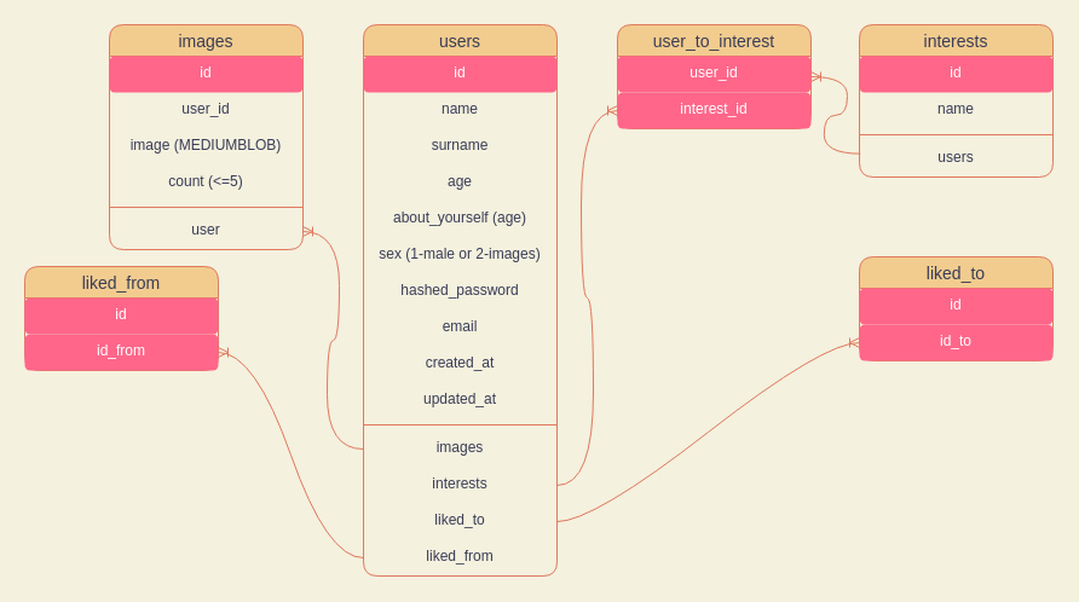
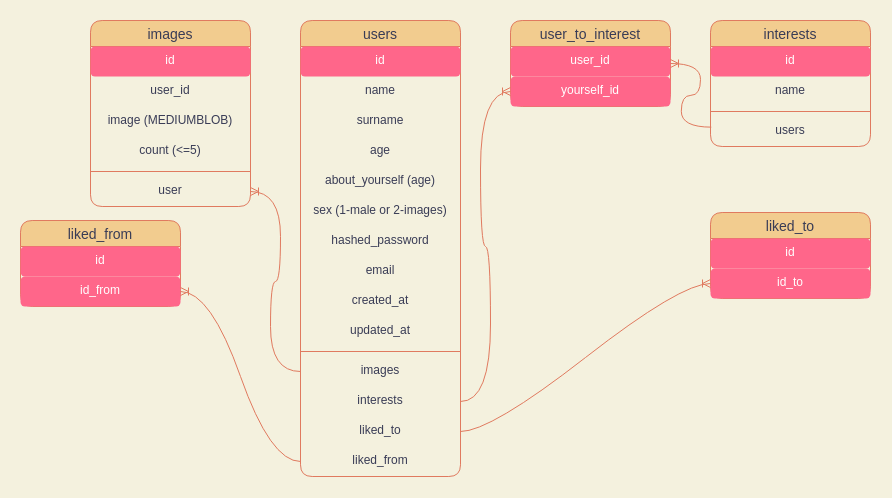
  <mxCell id="0" />
  <mxCell id="1" parent="0" />
  <mxCell id="2" value="users" style="swimlane;fontStyle=0;childLayout=stackLayout;horizontal=1;startSize=26;horizontalStack=0;resizeParent=1;resizeParentMax=0;resizeLast=0;collapsible=1;marginBottom=0;align=center;fontSize=14;fillColor=#F2CC8F;strokeColor=#E07A5F;fontColor=#393C56;rounded=1;" parent="1" vertex="1"><mxGeometry x="300" y="20" width="160" height="456" as="geometry" /></mxCell>
  <mxCell id="3" value="id" style="text;spacingLeft=4;spacingRight=4;overflow=hidden;rotatable=0;points=[[0,0.5],[1,0.5]];portConstraint=eastwest;fontSize=12;align=center;fillColor=#FF668A;strokeColor=none;fontColor=#ffffff;rounded=1;" parent="2" vertex="1"><mxGeometry y="26" width="160" height="30" as="geometry" /></mxCell>
  <mxCell id="4" value="name" style="text;strokeColor=none;fillColor=none;spacingLeft=4;spacingRight=4;overflow=hidden;rotatable=0;points=[[0,0.5],[1,0.5]];portConstraint=eastwest;fontSize=12;align=center;fontColor=#393C56;rounded=1;" parent="2" vertex="1"><mxGeometry y="56" width="160" height="30" as="geometry" /></mxCell>
  <mxCell id="5" value="surname" style="text;spacingLeft=4;spacingRight=4;overflow=hidden;rotatable=0;points=[[0,0.5],[1,0.5]];portConstraint=eastwest;fontSize=12;align=center;fontColor=#393C56;rounded=1;" parent="2" vertex="1"><mxGeometry y="86" width="160" height="30" as="geometry" /></mxCell>
  <mxCell id="6" value="age" style="text;spacingLeft=4;spacingRight=4;overflow=hidden;rotatable=0;points=[[0,0.5],[1,0.5]];portConstraint=eastwest;fontSize=12;align=center;fontColor=#393C56;rounded=1;" parent="2" vertex="1"><mxGeometry y="116" width="160" height="30" as="geometry" /></mxCell>
  <mxCell id="7" value="about_yourself (age)" style="text;spacingLeft=4;spacingRight=4;overflow=hidden;rotatable=0;points=[[0,0.5],[1,0.5]];portConstraint=eastwest;fontSize=12;align=center;fontColor=#393C56;rounded=1;" parent="2" vertex="1"><mxGeometry y="146" width="160" height="30" as="geometry" /></mxCell>
  <mxCell id="8" value="sex (1-male or 2-images)" style="text;spacingLeft=4;spacingRight=4;overflow=hidden;rotatable=0;points=[[0,0.5],[1,0.5]];portConstraint=eastwest;fontSize=12;align=center;fontColor=#393C56;rounded=1;" parent="2" vertex="1"><mxGeometry y="176" width="160" height="30" as="geometry" /></mxCell>
  <mxCell id="9" value="hashed_password" style="text;spacingLeft=4;spacingRight=4;overflow=hidden;rotatable=0;points=[[0,0.5],[1,0.5]];portConstraint=eastwest;fontSize=12;align=center;fontColor=#393C56;rounded=1;" parent="2" vertex="1"><mxGeometry y="206" width="160" height="30" as="geometry" /></mxCell>
  <mxCell id="10" value="email" style="text;spacingLeft=4;spacingRight=4;overflow=hidden;rotatable=0;points=[[0,0.5],[1,0.5]];portConstraint=eastwest;fontSize=12;align=center;fillColor=none;strokeColor=none;fontColor=#393C56;rounded=1;" parent="2" vertex="1"><mxGeometry y="236" width="160" height="30" as="geometry" /></mxCell>
  <mxCell id="11" value="created_at" style="text;spacingLeft=4;spacingRight=4;overflow=hidden;rotatable=0;points=[[0,0.5],[1,0.5]];portConstraint=eastwest;fontSize=12;align=center;fontColor=#393C56;rounded=1;" parent="2" vertex="1"><mxGeometry y="266" width="160" height="30" as="geometry" /></mxCell>
  <mxCell id="12" value="updated_at" style="text;spacingLeft=4;spacingRight=4;overflow=hidden;rotatable=0;points=[[0,0.5],[1,0.5]];portConstraint=eastwest;fontSize=12;align=center;fontColor=#393C56;rounded=1;" parent="2" vertex="1"><mxGeometry y="296" width="160" height="30" as="geometry" /></mxCell>
  <mxCell id="13" value="" style="line;strokeWidth=1;rotatable=0;dashed=0;labelPosition=right;align=left;verticalAlign=middle;spacingTop=0;spacingLeft=6;points=[];portConstraint=eastwest;labelBackgroundColor=#F4F1DE;fillColor=#F2CC8F;strokeColor=#E07A5F;fontColor=#393C56;rounded=1;" parent="2" vertex="1"><mxGeometry y="326" width="160" height="10" as="geometry" /></mxCell>
  <mxCell id="14" value="images" style="text;spacingLeft=4;spacingRight=4;overflow=hidden;rotatable=0;points=[[0,0.5],[1,0.5]];portConstraint=eastwest;fontSize=12;align=center;fontColor=#393C56;rounded=1;" parent="2" vertex="1"><mxGeometry y="336" width="160" height="30" as="geometry" /></mxCell>
  <mxCell id="15" value="interests" style="text;spacingLeft=4;spacingRight=4;overflow=hidden;rotatable=0;points=[[0,0.5],[1,0.5]];portConstraint=eastwest;fontSize=12;align=center;fontColor=#393C56;rounded=1;" parent="2" vertex="1"><mxGeometry y="366" width="160" height="30" as="geometry" /></mxCell>
  <mxCell id="16" value="liked_to" style="text;spacingLeft=4;spacingRight=4;overflow=hidden;rotatable=0;points=[[0,0.5],[1,0.5]];portConstraint=eastwest;fontSize=12;align=center;fontColor=#393C56;rounded=1;" parent="2" vertex="1"><mxGeometry y="396" width="160" height="30" as="geometry" /></mxCell>
  <mxCell id="17" value="liked_from" style="text;spacingLeft=4;spacingRight=4;overflow=hidden;rotatable=0;points=[[0,0.5],[1,0.5]];portConstraint=eastwest;fontSize=12;align=center;fontColor=#393C56;rounded=1;" parent="2" vertex="1"><mxGeometry y="426" width="160" height="30" as="geometry" /></mxCell>
  <mxCell id="18" value="interests" style="swimlane;fontStyle=0;childLayout=stackLayout;horizontal=1;startSize=26;horizontalStack=0;resizeParent=1;resizeParentMax=0;resizeLast=0;collapsible=1;marginBottom=0;align=center;fontSize=14;fillColor=#F2CC8F;strokeColor=#E07A5F;fontColor=#393C56;rounded=1;" parent="1" vertex="1"><mxGeometry x="710" y="20" width="160" height="126" as="geometry" /></mxCell>
  <mxCell id="19" value="id" style="text;spacingLeft=4;spacingRight=4;overflow=hidden;rotatable=0;points=[[0,0.5],[1,0.5]];portConstraint=eastwest;fontSize=12;align=center;fillColor=#FF668A;strokeColor=none;fontColor=#ffffff;rounded=1;" vertex="1" parent="18"><mxGeometry y="26" width="160" height="30" as="geometry" /></mxCell>
  <mxCell id="20" value="name" style="text;strokeColor=none;fillColor=none;spacingLeft=4;spacingRight=4;overflow=hidden;rotatable=0;points=[[0,0.5],[1,0.5]];portConstraint=eastwest;fontSize=12;align=center;fontColor=#393C56;rounded=1;" parent="18" vertex="1"><mxGeometry y="56" width="160" height="30" as="geometry" /></mxCell>
  <mxCell id="21" value="" style="line;strokeWidth=1;rotatable=0;dashed=0;labelPosition=right;align=left;verticalAlign=middle;spacingTop=0;spacingLeft=6;points=[];portConstraint=eastwest;labelBackgroundColor=#F4F1DE;fillColor=#F2CC8F;strokeColor=#E07A5F;fontColor=#393C56;rounded=1;" parent="18" vertex="1"><mxGeometry y="86" width="160" height="10" as="geometry" /></mxCell>
  <mxCell id="22" value="users" style="text;strokeColor=none;fillColor=none;spacingLeft=4;spacingRight=4;overflow=hidden;rotatable=0;points=[[0,0.5],[1,0.5]];portConstraint=eastwest;fontSize=12;align=center;fontColor=#393C56;rounded=1;" parent="18" vertex="1"><mxGeometry y="96" width="160" height="30" as="geometry" /></mxCell>
  <mxCell id="23" value="user_to_interest" style="swimlane;fontStyle=0;childLayout=stackLayout;horizontal=1;startSize=26;horizontalStack=0;resizeParent=1;resizeParentMax=0;resizeLast=0;collapsible=1;marginBottom=0;align=center;fontSize=14;fillColor=#F2CC8F;strokeColor=#E07A5F;fontColor=#393C56;rounded=1;" parent="1" vertex="1"><mxGeometry x="510" y="20" width="160" height="86" as="geometry" /></mxCell>
  <mxCell id="24" value="user_id" style="text;spacingLeft=4;spacingRight=4;overflow=hidden;rotatable=0;points=[[0,0.5],[1,0.5]];portConstraint=eastwest;fontSize=12;align=center;fillColor=#FF668A;strokeColor=none;fontColor=#ffffff;rounded=1;" vertex="1" parent="23"><mxGeometry y="26" width="160" height="30" as="geometry" /></mxCell>
- <mxCell id="25" value="interest_id" style="text;spacingLeft=4;spacingRight=4;overflow=hidden;rotatable=0;points=[[0,0.5],[1,0.5]];portConstraint=eastwest;fontSize=12;align=center;fillColor=#FF668A;strokeColor=none;fontColor=#ffffff;rounded=1;" vertex="1" parent="23"><mxGeometry y="56" width="160" height="30" as="geometry" /></mxCell>
+ <mxCell id="25" value="yourself_id" style="text;spacingLeft=4;spacingRight=4;overflow=hidden;rotatable=0;points=[[0,0.5],[1,0.5]];portConstraint=eastwest;fontSize=12;align=center;fillColor=#FF668A;strokeColor=none;fontColor=#ffffff;rounded=1;" vertex="1" parent="23"><mxGeometry y="56" width="160" height="30" as="geometry" /></mxCell>
  <mxCell id="26" value="" style="edgeStyle=entityRelationEdgeStyle;fontSize=12;html=1;endArrow=ERoneToMany;exitX=0.005;exitY=0.355;exitDx=0;exitDy=0;exitPerimeter=0;entryX=1;entryY=0.5;entryDx=0;entryDy=0;labelBackgroundColor=#F4F1DE;strokeColor=#E07A5F;fontColor=#393C56;curved=1;" parent="1" source="22" target="23" edge="1"><mxGeometry width="100" height="100" relative="1" as="geometry"><mxPoint x="670" y="310" as="sourcePoint" /><mxPoint x="670" y="121" as="targetPoint" /></mxGeometry></mxCell>
  <mxCell id="27" value="" style="edgeStyle=entityRelationEdgeStyle;fontSize=12;html=1;endArrow=ERoneToMany;exitX=1;exitY=0.5;exitDx=0;exitDy=0;labelBackgroundColor=#F4F1DE;strokeColor=#E07A5F;fontColor=#393C56;curved=1;" parent="1" source="15" target="25" edge="1"><mxGeometry width="100" height="100" relative="1" as="geometry"><mxPoint x="939.52" y="66.98" as="sourcePoint" /><mxPoint x="510" y="121" as="targetPoint" /></mxGeometry></mxCell>
  <mxCell id="28" value="images" style="swimlane;fontStyle=0;childLayout=stackLayout;horizontal=1;startSize=26;horizontalStack=0;resizeParent=1;resizeParentMax=0;resizeLast=0;collapsible=1;marginBottom=0;align=center;fontSize=14;fillColor=#F2CC8F;strokeColor=#E07A5F;fontColor=#393C56;rounded=1;" parent="1" vertex="1"><mxGeometry x="90" y="20" width="160" height="186" as="geometry" /></mxCell>
  <mxCell id="29" value="id" style="text;spacingLeft=4;spacingRight=4;overflow=hidden;rotatable=0;points=[[0,0.5],[1,0.5]];portConstraint=eastwest;fontSize=12;align=center;fillColor=#FF668A;strokeColor=none;fontColor=#ffffff;rounded=1;" vertex="1" parent="28"><mxGeometry y="26" width="160" height="30" as="geometry" /></mxCell>
  <mxCell id="30" value="user_id" style="text;strokeColor=none;fillColor=none;spacingLeft=4;spacingRight=4;overflow=hidden;rotatable=0;points=[[0,0.5],[1,0.5]];portConstraint=eastwest;fontSize=12;align=center;fontColor=#393C56;rounded=1;" parent="28" vertex="1"><mxGeometry y="56" width="160" height="30" as="geometry" /></mxCell>
  <mxCell id="31" value="image (MEDIUMBLOB)" style="text;strokeColor=none;fillColor=none;spacingLeft=4;spacingRight=4;overflow=hidden;rotatable=0;points=[[0,0.5],[1,0.5]];portConstraint=eastwest;fontSize=12;align=center;fontColor=#393C56;rounded=1;" parent="28" vertex="1"><mxGeometry y="86" width="160" height="30" as="geometry" /></mxCell>
  <mxCell id="32" value="count (&lt;=5)" style="text;strokeColor=none;fillColor=none;spacingLeft=4;spacingRight=4;overflow=hidden;rotatable=0;points=[[0,0.5],[1,0.5]];portConstraint=eastwest;fontSize=12;align=center;fontColor=#393C56;rounded=1;" parent="28" vertex="1"><mxGeometry y="116" width="160" height="30" as="geometry" /></mxCell>
  <mxCell id="33" value="" style="line;strokeWidth=1;rotatable=0;dashed=0;labelPosition=right;align=left;verticalAlign=middle;spacingTop=0;spacingLeft=6;points=[];portConstraint=eastwest;labelBackgroundColor=#F4F1DE;fillColor=#F2CC8F;strokeColor=#E07A5F;fontColor=#393C56;rounded=1;" parent="28" vertex="1"><mxGeometry y="146" width="160" height="10" as="geometry" /></mxCell>
  <mxCell id="34" value="user" style="text;strokeColor=none;fillColor=none;spacingLeft=4;spacingRight=4;overflow=hidden;rotatable=0;points=[[0,0.5],[1,0.5]];portConstraint=eastwest;fontSize=12;align=center;fontColor=#393C56;rounded=1;" parent="28" vertex="1"><mxGeometry y="156" width="160" height="30" as="geometry" /></mxCell>
  <mxCell id="35" value="" style="edgeStyle=entityRelationEdgeStyle;fontSize=12;html=1;endArrow=ERoneToMany;entryX=1;entryY=0.5;entryDx=0;entryDy=0;exitX=0;exitY=0.5;exitDx=0;exitDy=0;labelBackgroundColor=#F4F1DE;strokeColor=#E07A5F;fontColor=#393C56;curved=1;" parent="1" source="14" target="34" edge="1"><mxGeometry width="100" height="100" relative="1" as="geometry"><mxPoint x="180" y="430" as="sourcePoint" /><mxPoint x="280" y="330" as="targetPoint" /></mxGeometry></mxCell>
  <mxCell id="36" value="liked_to" style="swimlane;fontStyle=0;childLayout=stackLayout;horizontal=1;startSize=26;horizontalStack=0;resizeParent=1;resizeParentMax=0;resizeLast=0;collapsible=1;marginBottom=0;align=center;fontSize=14;fillColor=#F2CC8F;strokeColor=#E07A5F;fontColor=#393C56;rounded=1;" parent="1" vertex="1"><mxGeometry x="710" y="212" width="160" height="86" as="geometry" /></mxCell>
  <mxCell id="37" value="id" style="text;spacingLeft=4;spacingRight=4;overflow=hidden;rotatable=0;points=[[0,0.5],[1,0.5]];portConstraint=eastwest;fontSize=12;align=center;fillColor=#FF668A;strokeColor=none;fontColor=#ffffff;rounded=1;" vertex="1" parent="36"><mxGeometry y="26" width="160" height="30" as="geometry" /></mxCell>
  <mxCell id="38" value="id_to" style="text;spacingLeft=4;spacingRight=4;overflow=hidden;rotatable=0;points=[[0,0.5],[1,0.5]];portConstraint=eastwest;fontSize=12;align=center;fillColor=#FF668A;strokeColor=none;fontColor=#ffffff;rounded=1;" vertex="1" parent="36"><mxGeometry y="56" width="160" height="30" as="geometry" /></mxCell>
  <mxCell id="39" value="" style="edgeStyle=entityRelationEdgeStyle;fontSize=12;html=1;endArrow=ERoneToMany;exitX=1;exitY=0.5;exitDx=0;exitDy=0;labelBackgroundColor=#F4F1DE;strokeColor=#E07A5F;fontColor=#393C56;curved=1;" parent="1" source="16" target="38" edge="1"><mxGeometry width="100" height="100" relative="1" as="geometry"><mxPoint x="470" y="411" as="sourcePoint" /><mxPoint x="570" y="280" as="targetPoint" /></mxGeometry></mxCell>
  <mxCell id="40" value="liked_from" style="swimlane;fontStyle=0;childLayout=stackLayout;horizontal=1;startSize=26;horizontalStack=0;resizeParent=1;resizeParentMax=0;resizeLast=0;collapsible=1;marginBottom=0;align=center;fontSize=14;fillColor=#F2CC8F;strokeColor=#E07A5F;fontColor=#393C56;rounded=1;" parent="1" vertex="1"><mxGeometry x="20" y="220" width="160" height="86" as="geometry" /></mxCell>
  <mxCell id="41" value="id" style="text;spacingLeft=4;spacingRight=4;overflow=hidden;rotatable=0;points=[[0,0.5],[1,0.5]];portConstraint=eastwest;fontSize=12;align=center;fillColor=#FF668A;strokeColor=none;fontColor=#ffffff;rounded=1;" vertex="1" parent="40"><mxGeometry y="26" width="160" height="30" as="geometry" /></mxCell>
  <mxCell id="42" value="id_from" style="text;spacingLeft=4;spacingRight=4;overflow=hidden;rotatable=0;points=[[0,0.5],[1,0.5]];portConstraint=eastwest;fontSize=12;align=center;fillColor=#FF668A;strokeColor=none;fontColor=#ffffff;rounded=1;" vertex="1" parent="40"><mxGeometry y="56" width="160" height="30" as="geometry" /></mxCell>
  <mxCell id="43" value="" style="edgeStyle=entityRelationEdgeStyle;fontSize=12;html=1;endArrow=ERoneToMany;exitX=0;exitY=0.5;exitDx=0;exitDy=0;entryX=1;entryY=0.5;entryDx=0;entryDy=0;labelBackgroundColor=#F4F1DE;strokeColor=#E07A5F;fontColor=#393C56;curved=1;" parent="1" source="17" target="42" edge="1"><mxGeometry width="100" height="100" relative="1" as="geometry"><mxPoint x="470" y="441" as="sourcePoint" /><mxPoint x="550" y="481" as="targetPoint" /></mxGeometry></mxCell>
